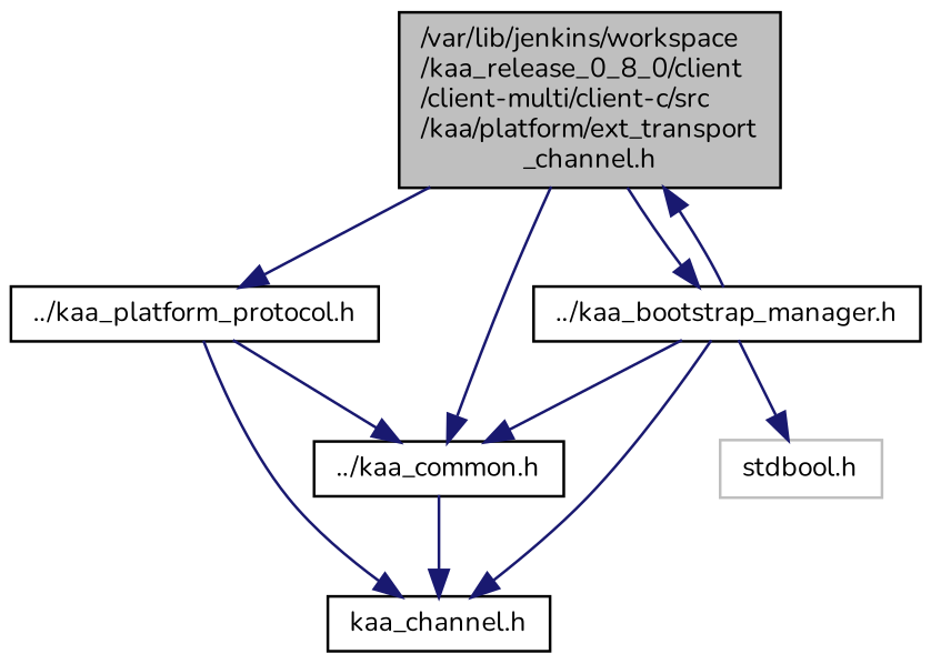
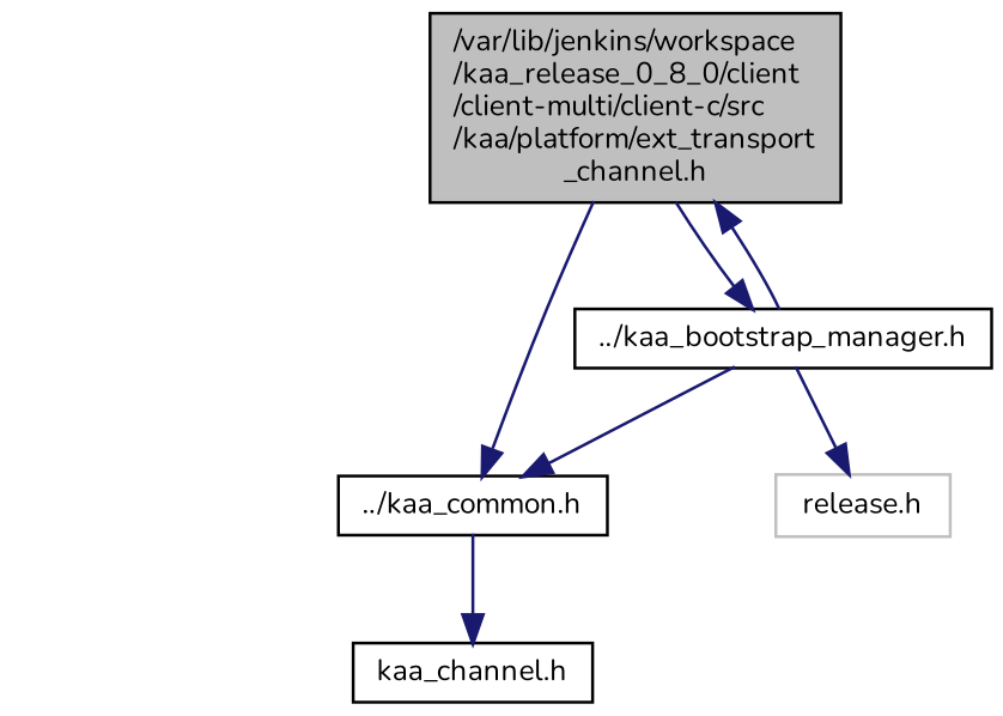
  digraph {
    fontname=Nunito
    node [color=black fontname=Nunito fontsize=10 shape=record]
    edge [color=midnightblue fontname=Nunito fontsize=10 labelfontname=FreeSans labelfontsize=10 style=solid]
    n1 [fillcolor=grey75 fontcolor=black height=0.2 label="/var/lib/jenkins/workspace\l/kaa_release_0_8_0/client\l/client-multi/client-c/src\l/kaa/platform/ext_transport\l_channel.h" style=filled width=0.4]
    n2 [height=0.2 label="../kaa_common.h" width=0.4]
-   n3 [height=0.2 label="../kaa_platform_protocol.h" width=0.4]
    n4 [height=0.2 label="../kaa_bootstrap_manager.h" width=0.4]
    n5 [height=0.2 label="kaa_channel.h" width=0.4]
-   n6 [color=grey75 height=0.2 label="stdbool.h" width=0.4]
+   n6 [color=grey75 height=0.2 label="release.h" width=0.4]
    n1 -> n2
-   n1 -> n3
    n1 -> n4
    n2 -> n5
-   n3 -> n2
-   n3 -> n5
    n4 -> n1
    n4 -> n2
-   n4 -> n5
    n4 -> n6
  }
